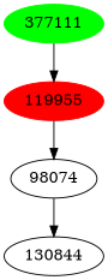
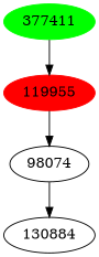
  digraph {
    119955 [color=red style=filled]
    n2 [label=98074]
-   130844
-   377111 [color=green style=filled]
+   130844 [label=130884]
+   377111 [color=green style=filled label=377411]
    119955 -> n2
    n2 -> 130844
    377111 -> 119955
  }
